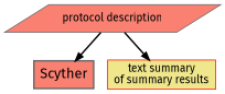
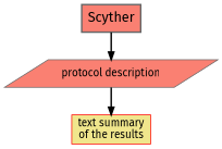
  digraph {
    fontname="Fira Sans"
    node [color=gray40 fillcolor=salmon fontname="Fira Sans" shape=box style=filled]
    edge [fontname="Fira Sans" style=bold weight=10.0]
    n1 [label="protocol description" shape=parallelogram]
    n2 [fontsize=18 label=Scyther style="bold,filled"]
-   n3 [color=red fillcolor=khaki label="text summary\nof summary results"]
+   n3 [color=red fillcolor=khaki label="text summary\nof the results"]
    subgraph sub_1 {
      n1
      n2
      n3
    }
-   n1 -> n2
+   n2 -> n1
    n1 -> n3
  }
